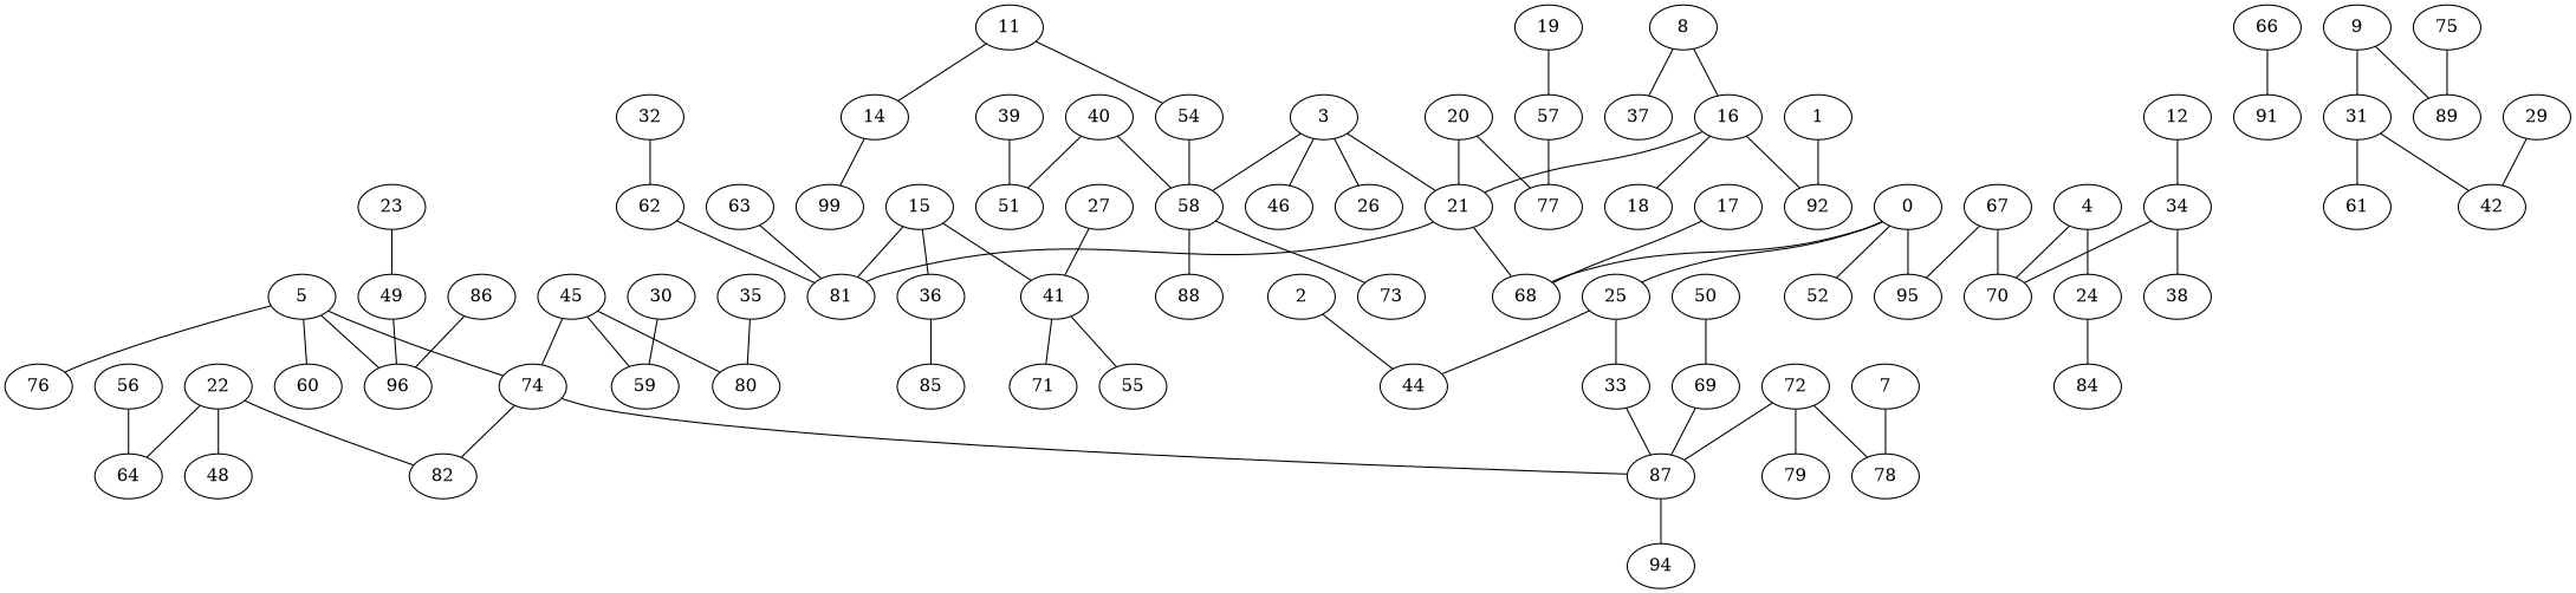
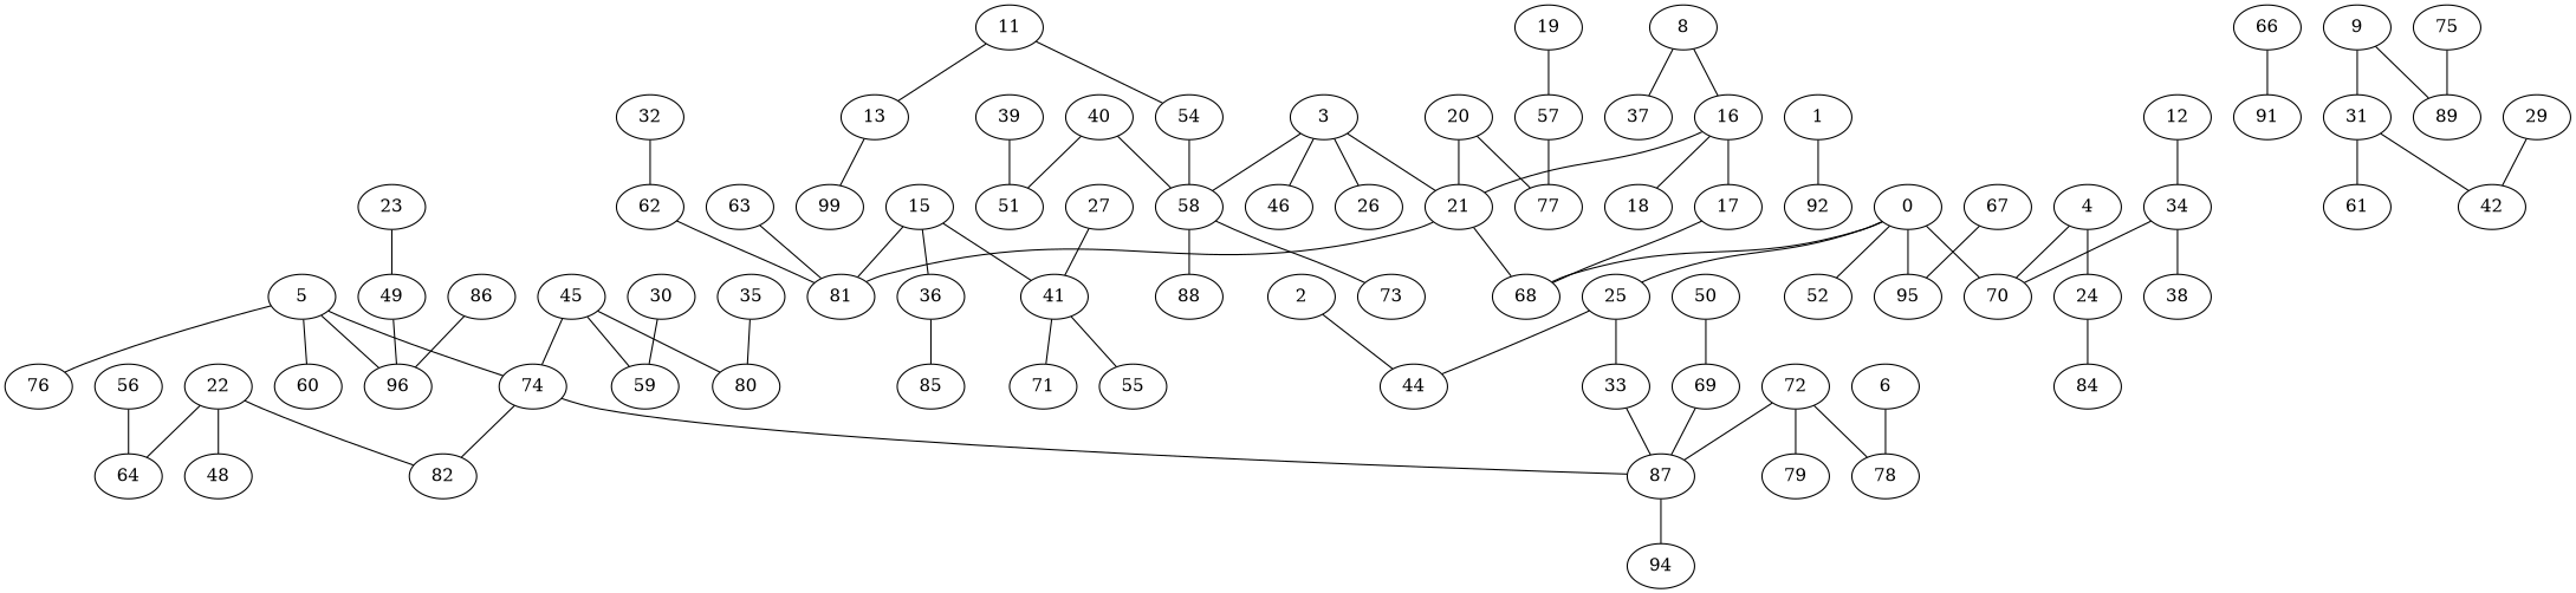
  graph {
    n1 [label=25]
    0
    52
    68
    95
    44
    33
    1
    92
    2
    3
    21
    26
    46
    58
    81
    73
    88
    66
    91
    4
    24
    70
    84
    5
    60
    74
    76
    96
    82
    87
-   7
+   7 [label=6]
    78
    8
    16
    37
    18
    9
    31
    89
    42
    61
    11
-   14
+   14 [label=13]
    54
    99
    12
    34
    38
    n50 [label=41]
    15
    36
    55
    71
    17
    19
    57
    77
    20
    22
    48
    64
    23
    49
    27
    85
    29
    30
    59
    32
    62
    94
    35
    80
    39
    51
    40
    45
    50
    69
    56
    63
    67
    72
    79
    75
    86
    n1 -- 44
    n1 -- 33
    0 -- n1
    0 -- 52
    0 -- 68
    0 -- 95
    33 -- 87
    1 -- 92
    2 -- 44
    3 -- 21
    3 -- 26
    3 -- 46
    3 -- 58
    21 -- 68
    21 -- 81
    58 -- 73
    58 -- 88
    66 -- 91
    4 -- 24
    4 -- 70
    24 -- 84
    5 -- 60
    5 -- 74
    5 -- 76
    5 -- 96
    74 -- 82
    74 -- 87
    87 -- 94
    7 -- 78
    8 -- 16
    8 -- 37
-   16 -- 92
+   16 -- 17
    16 -- 21
    16 -- 18
    9 -- 31
    9 -- 89
    31 -- 42
    31 -- 61
    11 -- 14
    11 -- 54
    14 -- 99
    54 -- 58
    12 -- 34
    34 -- 70
    34 -- 38
    n50 -- 55
    n50 -- 71
    15 -- 81
    15 -- n50
    15 -- 36
    36 -- 85
    17 -- 68
    19 -- 57
    57 -- 77
    20 -- 21
    20 -- 77
    22 -- 82
    22 -- 48
    22 -- 64
    23 -- 49
    49 -- 96
    27 -- n50
    29 -- 42
    30 -- 59
    32 -- 62
    62 -- 81
    35 -- 80
    39 -- 51
    40 -- 58
    40 -- 51
    45 -- 74
    45 -- 59
    45 -- 80
    50 -- 69
    69 -- 87
    56 -- 64
    63 -- 81
    67 -- 95
-   67 -- 70
+   0 -- 70
    72 -- 87
    72 -- 78
    72 -- 79
    75 -- 89
    86 -- 96
  }
